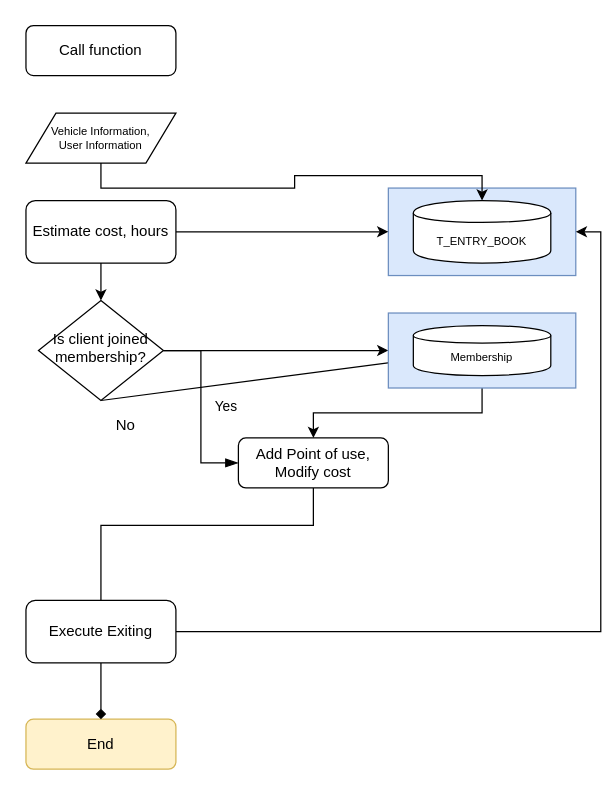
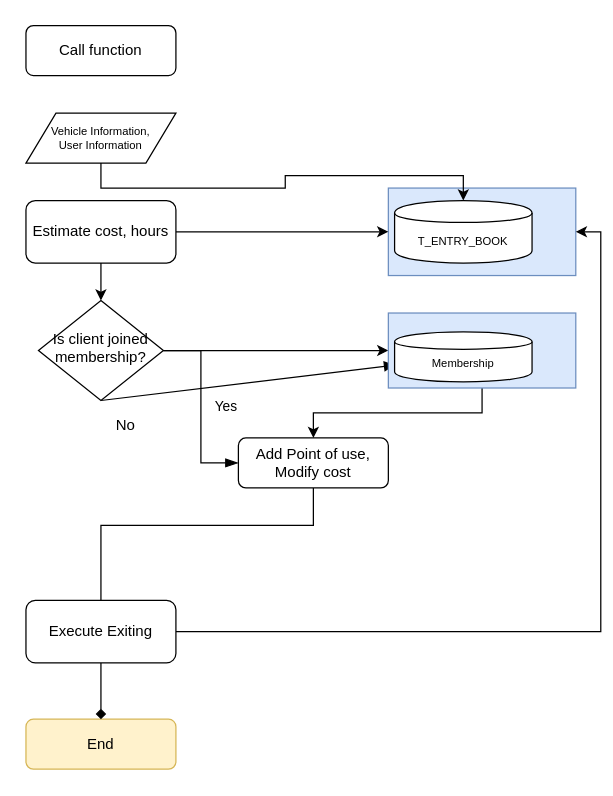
  <mxCell id="0" />
  <mxCell id="1" parent="0" />
  <mxCell id="2" value="" style="rounded=0;whiteSpace=wrap;html=1;fontSize=9;fillColor=#dae8fc;strokeColor=#6c8ebf;" vertex="1" parent="1"><mxGeometry x="310" y="150" width="150" height="70" as="geometry" /></mxCell>
  <mxCell id="3" value="Call function" style="rounded=1;whiteSpace=wrap;html=1;fontSize=12;glass=0;strokeWidth=1;shadow=0;" parent="1" vertex="1"><mxGeometry x="20" y="20" width="120" height="40" as="geometry" /></mxCell>
  <mxCell id="4" value="Yes" style="edgeStyle=orthogonalEdgeStyle;rounded=0;html=1;jettySize=auto;orthogonalLoop=1;fontSize=11;endArrow=blockThin;endFill=1;endSize=8;strokeWidth=1;shadow=0;labelBackgroundColor=none;entryX=0;entryY=0.5;entryDx=0;entryDy=0;exitX=1;exitY=0.5;exitDx=0;exitDy=0;" parent="1" source="7" target="10" edge="1"><mxGeometry y="20" relative="1" as="geometry"><mxPoint as="offset" /><Array as="points"><mxPoint x="160" y="280" /><mxPoint x="160" y="370" /></Array></mxGeometry></mxCell>
  <mxCell id="5" style="edgeStyle=orthogonalEdgeStyle;rounded=0;orthogonalLoop=1;jettySize=auto;html=1;exitX=1;exitY=0.5;exitDx=0;exitDy=0;entryX=0;entryY=0.5;entryDx=0;entryDy=0;fontSize=9;" parent="1" source="7" target="14" edge="1"><mxGeometry relative="1" as="geometry" /></mxCell>
  <mxCell id="6" style="edgeStyle=none;rounded=0;orthogonalLoop=1;jettySize=auto;html=1;exitX=0.5;exitY=1;exitDx=0;exitDy=0;endFill=1;endArrow=block;" edge="1" parent="1" source="7" target="15"><mxGeometry relative="1" as="geometry" /></mxCell>
  <mxCell id="7" value="Is client joined membership?" style="rhombus;whiteSpace=wrap;html=1;shadow=0;fontFamily=Helvetica;fontSize=12;align=center;strokeWidth=1;spacing=6;spacingTop=-4;" parent="1" vertex="1"><mxGeometry x="30" y="240" width="100" height="80" as="geometry" /></mxCell>
  <mxCell id="8" value="End" style="rounded=1;whiteSpace=wrap;html=1;fontSize=12;glass=0;strokeWidth=1;shadow=0;fillColor=#fff2cc;strokeColor=#d6b656;" parent="1" vertex="1"><mxGeometry x="20" y="575" width="120" height="40" as="geometry" /></mxCell>
  <mxCell id="9" style="edgeStyle=orthogonalEdgeStyle;rounded=0;orthogonalLoop=1;jettySize=auto;html=1;exitX=0.5;exitY=1;exitDx=0;exitDy=0;fontSize=9;entryX=0.5;entryY=0;entryDx=0;entryDy=0;endArrow=diamond;" parent="1" source="10" target="8" edge="1"><mxGeometry relative="1" as="geometry"><mxPoint x="80" y="470" as="targetPoint" /><Array as="points"><mxPoint x="250" y="420" /><mxPoint x="80" y="420" /></Array></mxGeometry></mxCell>
  <mxCell id="10" value="Add Point of use,&lt;br&gt;Modify cost" style="rounded=1;whiteSpace=wrap;html=1;fontSize=12;glass=0;strokeWidth=1;shadow=0;" parent="1" vertex="1"><mxGeometry x="190" y="350" width="120" height="40" as="geometry" /></mxCell>
  <mxCell id="11" style="edgeStyle=orthogonalEdgeStyle;rounded=0;orthogonalLoop=1;jettySize=auto;html=1;exitX=0.5;exitY=1;exitDx=0;exitDy=0;" edge="1" parent="1" source="12" target="21"><mxGeometry relative="1" as="geometry" /></mxCell>
  <mxCell id="12" value="Vehicle Information,&lt;br&gt;User Information" style="shape=parallelogram;perimeter=parallelogramPerimeter;whiteSpace=wrap;html=1;fontSize=9;" parent="1" vertex="1"><mxGeometry x="20" y="90" width="120" height="40" as="geometry" /></mxCell>
  <mxCell id="13" style="edgeStyle=orthogonalEdgeStyle;rounded=0;orthogonalLoop=1;jettySize=auto;html=1;exitX=0.5;exitY=1;exitDx=0;exitDy=0;fontSize=9;" parent="1" source="14" target="10" edge="1"><mxGeometry relative="1" as="geometry" /></mxCell>
  <mxCell id="14" value="" style="rounded=0;whiteSpace=wrap;html=1;fontSize=9;fillColor=#dae8fc;strokeColor=#6c8ebf;" parent="1" vertex="1"><mxGeometry x="310" y="250" width="150" height="60" as="geometry" /></mxCell>
- <mxCell id="15" value="Membership" style="shape=cylinder;whiteSpace=wrap;html=1;boundedLbl=1;backgroundOutline=1;fontSize=9;" parent="1" vertex="1"><mxGeometry x="330" y="260" width="110" height="40" as="geometry" /></mxCell>
+ <mxCell id="15" value="Membership" style="shape=cylinder;whiteSpace=wrap;html=1;boundedLbl=1;backgroundOutline=1;fontSize=9;" parent="1" vertex="1"><mxGeometry x="315" y="265" width="110" height="40" as="geometry" /></mxCell>
  <mxCell id="16" style="edgeStyle=orthogonalEdgeStyle;rounded=0;orthogonalLoop=1;jettySize=auto;html=1;exitX=1;exitY=0.5;exitDx=0;exitDy=0;entryX=1;entryY=0.5;entryDx=0;entryDy=0;fontSize=12;" parent="1" source="17" target="2" edge="1"><mxGeometry relative="1" as="geometry"><mxPoint x="490" y="440" as="targetPoint" /></mxGeometry></mxCell>
  <mxCell id="17" value="Execute Exiting" style="rounded=1;whiteSpace=wrap;html=1;fontSize=12;" parent="1" vertex="1"><mxGeometry x="20" y="480" width="120" height="50" as="geometry" /></mxCell>
  <mxCell id="18" style="edgeStyle=orthogonalEdgeStyle;rounded=0;orthogonalLoop=1;jettySize=auto;html=1;exitX=0.5;exitY=1;exitDx=0;exitDy=0;entryX=0.5;entryY=0;entryDx=0;entryDy=0;" edge="1" parent="1" source="20" target="7"><mxGeometry relative="1" as="geometry" /></mxCell>
  <mxCell id="19" style="edgeStyle=orthogonalEdgeStyle;rounded=0;orthogonalLoop=1;jettySize=auto;html=1;exitX=1;exitY=0.5;exitDx=0;exitDy=0;entryX=0;entryY=0.5;entryDx=0;entryDy=0;" edge="1" parent="1" source="20" target="2"><mxGeometry relative="1" as="geometry" /></mxCell>
  <mxCell id="20" value="Estimate cost, hours" style="rounded=1;whiteSpace=wrap;html=1;fontSize=12;" vertex="1" parent="1"><mxGeometry x="20" y="160" width="120" height="50" as="geometry" /></mxCell>
- <mxCell id="21" value="T_ENTRY_BOOK" style="shape=cylinder;whiteSpace=wrap;html=1;boundedLbl=1;backgroundOutline=1;fontSize=9;" vertex="1" parent="1"><mxGeometry x="330" y="160" width="110" height="50" as="geometry" /></mxCell>
+ <mxCell id="21" value="T_ENTRY_BOOK" style="shape=cylinder;whiteSpace=wrap;html=1;boundedLbl=1;backgroundOutline=1;fontSize=9;" vertex="1" parent="1"><mxGeometry x="315" y="160" width="110" height="50" as="geometry" /></mxCell>
  <mxCell id="22" value="No" style="text;html=1;strokeColor=none;fillColor=none;align=center;verticalAlign=middle;whiteSpace=wrap;rounded=0;" vertex="1" parent="1"><mxGeometry x="80" y="330" width="40" height="20" as="geometry" /></mxCell>
